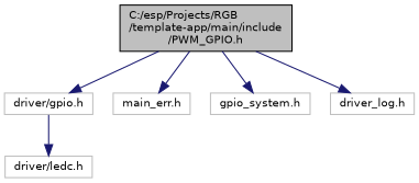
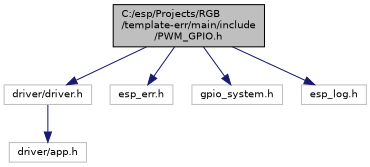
  digraph {
    node [color=grey75 fillcolor=white fontname=Helvetica fontsize=10 shape=record style=filled]
    edge [color=midnightblue fontname=Helvetica fontsize=10 labelfontname=Helvetica labelfontsize=10 style=solid]
-   n1 [color=black fillcolor=grey75 fontcolor=black height=0.2 label="C:/esp/Projects/RGB\l/template-app/main/include\l/PWM_GPIO.h" width=0.4]
-   n2 [height=0.2 label="driver/gpio.h" width=0.4]
-   n3 [height=0.2 label="main_err.h" width=0.4]
+   n1 [color=black fillcolor=grey75 fontcolor=black height=0.2 label="C:/esp/Projects/RGB\l/template-err/main/include\l/PWM_GPIO.h" width=0.4]
+   n2 [height=0.2 label="driver/driver.h" width=0.4]
+   n3 [height=0.2 label="esp_err.h" width=0.4]
    n4 [height=0.2 label="gpio_system.h" width=0.4]
-   n5 [height=0.2 label="driver_log.h" width=0.4]
-   n6 [height=0.2 label="driver/ledc.h" width=0.4]
+   n5 [height=0.2 label="esp_log.h" width=0.4]
+   n6 [height=0.2 label="driver/app.h" width=0.4]
    n1 -> n2
    n1 -> n3
    n1 -> n4
    n1 -> n5
    n2 -> n6
  }
